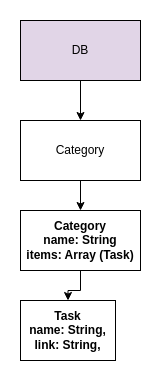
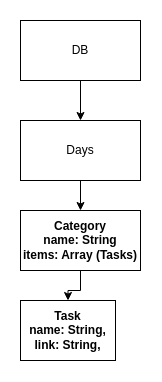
  <mxCell id="0" />
  <mxCell id="1" parent="0" />
  <mxCell id="2" value="" style="edgeStyle=orthogonalEdgeStyle;rounded=0;orthogonalLoop=1;jettySize=auto;html=1;" edge="1" parent="1" source="3" target="7"><mxGeometry relative="1" as="geometry" /></mxCell>
- <mxCell id="3" value="DB" style="rounded=0;whiteSpace=wrap;html=1;fillColor=#e1d5e7;" parent="1" vertex="1"><mxGeometry x="20" y="20" width="120" height="60" as="geometry" /></mxCell>
+ <mxCell id="3" value="DB" style="rounded=0;whiteSpace=wrap;html=1;" parent="1" vertex="1"><mxGeometry x="20" y="20" width="120" height="60" as="geometry" /></mxCell>
  <mxCell id="4" value="" style="edgeStyle=orthogonalEdgeStyle;rounded=0;orthogonalLoop=1;jettySize=auto;html=1;" edge="1" parent="1" source="5" target="8"><mxGeometry relative="1" as="geometry" /></mxCell>
- <mxCell id="5" value="Category&lt;br&gt;name: String&lt;br&gt;items: Array (Task)" style="rounded=0;whiteSpace=wrap;html=1;fontStyle=1" parent="1" vertex="1"><mxGeometry x="20" y="210" width="120" height="60" as="geometry" /></mxCell>
+ <mxCell id="5" value="Category&lt;br&gt;name: String&lt;br&gt;items: Array (Tasks)" style="rounded=0;whiteSpace=wrap;html=1;fontStyle=1" parent="1" vertex="1"><mxGeometry x="20" y="210" width="120" height="60" as="geometry" /></mxCell>
  <mxCell id="6" value="" style="edgeStyle=orthogonalEdgeStyle;rounded=0;orthogonalLoop=1;jettySize=auto;html=1;" edge="1" parent="1" source="7" target="5"><mxGeometry relative="1" as="geometry" /></mxCell>
- <mxCell id="7" value="Category" style="rounded=0;whiteSpace=wrap;html=1;" parent="1" vertex="1"><mxGeometry x="20" y="120" width="120" height="60" as="geometry" /></mxCell>
+ <mxCell id="7" value="Days" style="rounded=0;whiteSpace=wrap;html=1;" parent="1" vertex="1"><mxGeometry x="20" y="120" width="120" height="60" as="geometry" /></mxCell>
  <mxCell id="8" value="Task&lt;br&gt;name: String,&lt;br&gt;link: String,&lt;br&gt;" style="whiteSpace=wrap;html=1;rounded=0;fontStyle=1;" vertex="1" parent="1"><mxGeometry x="20" y="300" width="95" height="60" as="geometry" /></mxCell>
